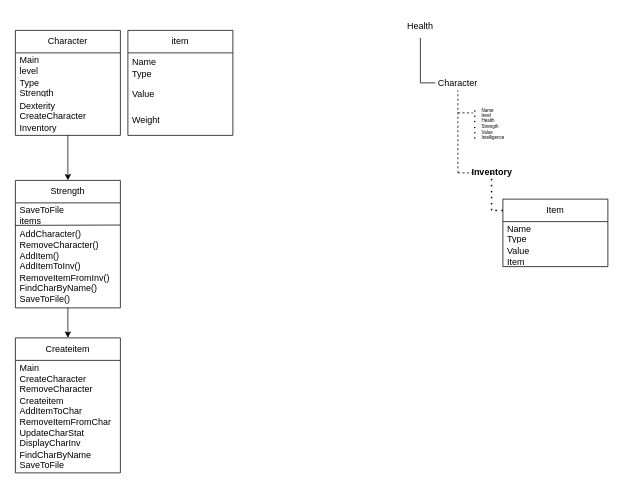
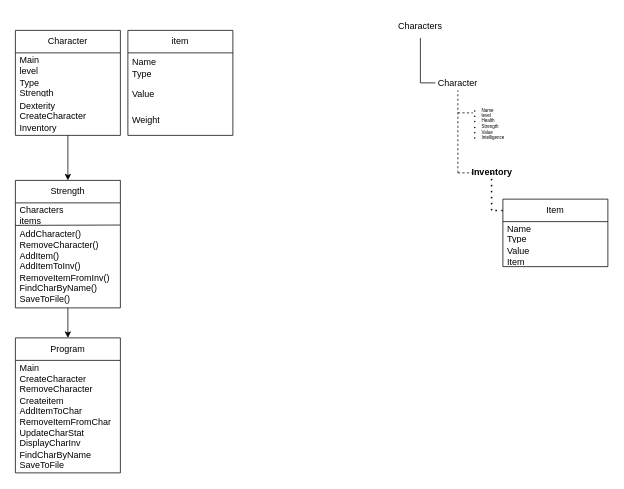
  <mxCell id="0" />
  <mxCell id="1" parent="0" />
  <mxCell id="2" style="edgeStyle=orthogonalEdgeStyle;rounded=0;orthogonalLoop=1;jettySize=auto;html=1;" edge="1" parent="1" source="3" target="11"><mxGeometry relative="1" as="geometry" /></mxCell>
  <mxCell id="3" value="Character" style="swimlane;fontStyle=0;childLayout=stackLayout;horizontal=1;startSize=30;horizontalStack=0;resizeParent=1;resizeParentMax=0;resizeLast=0;collapsible=1;marginBottom=0;whiteSpace=wrap;html=1;" vertex="1" parent="1"><mxGeometry x="20" y="40" width="140" height="140" as="geometry" /></mxCell>
  <mxCell id="4" value="&lt;div&gt;Main&lt;/div&gt;&lt;div&gt;level&lt;br&gt;&lt;/div&gt;" style="text;strokeColor=none;fillColor=none;align=left;verticalAlign=middle;spacingLeft=4;spacingRight=4;overflow=hidden;points=[[0,0.5],[1,0.5]];portConstraint=eastwest;rotatable=0;whiteSpace=wrap;html=1;" vertex="1" parent="3"><mxGeometry y="30" width="140" height="30" as="geometry" /></mxCell>
  <mxCell id="5" value="&lt;div&gt;Type&lt;/div&gt;&lt;div&gt;Strength&lt;/div&gt;" style="text;strokeColor=none;fillColor=none;align=left;verticalAlign=middle;spacingLeft=4;spacingRight=4;overflow=hidden;points=[[0,0.5],[1,0.5]];portConstraint=eastwest;rotatable=0;whiteSpace=wrap;html=1;" vertex="1" parent="3"><mxGeometry y="60" width="140" height="30" as="geometry" /></mxCell>
  <mxCell id="6" value="Dexterity&lt;br&gt;&lt;div&gt;CreateCharacter&lt;/div&gt;&lt;div&gt;Inventory&lt;br&gt;&lt;/div&gt;" style="text;strokeColor=none;fillColor=none;align=left;verticalAlign=middle;spacingLeft=4;spacingRight=4;overflow=hidden;points=[[0,0.5],[1,0.5]];portConstraint=eastwest;rotatable=0;whiteSpace=wrap;html=1;" vertex="1" parent="3"><mxGeometry y="90" width="140" height="50" as="geometry" /></mxCell>
  <mxCell id="7" value="item" style="swimlane;fontStyle=0;childLayout=stackLayout;horizontal=1;startSize=30;horizontalStack=0;resizeParent=1;resizeParentMax=0;resizeLast=0;collapsible=1;marginBottom=0;whiteSpace=wrap;html=1;" vertex="1" parent="1"><mxGeometry x="170" y="40" width="140" height="140" as="geometry" /></mxCell>
  <mxCell id="8" value="&lt;div&gt;Name&lt;/div&gt;&lt;div&gt;Type&lt;br&gt;&lt;/div&gt;" style="text;strokeColor=none;fillColor=none;align=left;verticalAlign=middle;spacingLeft=4;spacingRight=4;overflow=hidden;points=[[0,0.5],[1,0.5]];portConstraint=eastwest;rotatable=0;whiteSpace=wrap;html=1;" vertex="1" parent="7"><mxGeometry y="30" width="140" height="40" as="geometry" /></mxCell>
  <mxCell id="9" value="Value" style="text;strokeColor=none;fillColor=none;align=left;verticalAlign=middle;spacingLeft=4;spacingRight=4;overflow=hidden;points=[[0,0.5],[1,0.5]];portConstraint=eastwest;rotatable=0;whiteSpace=wrap;html=1;" vertex="1" parent="7"><mxGeometry y="70" width="140" height="30" as="geometry" /></mxCell>
  <mxCell id="10" value="Weight" style="text;strokeColor=none;fillColor=none;align=left;verticalAlign=middle;spacingLeft=4;spacingRight=4;overflow=hidden;points=[[0,0.5],[1,0.5]];portConstraint=eastwest;rotatable=0;whiteSpace=wrap;html=1;" vertex="1" parent="7"><mxGeometry y="100" width="140" height="40" as="geometry" /></mxCell>
  <mxCell id="11" value="Strength" style="swimlane;fontStyle=0;childLayout=stackLayout;horizontal=1;startSize=30;horizontalStack=0;resizeParent=1;resizeParentMax=0;resizeLast=0;collapsible=1;marginBottom=0;whiteSpace=wrap;html=1;" vertex="1" parent="1"><mxGeometry x="20" y="240" width="140" height="170" as="geometry" /></mxCell>
  <mxCell id="12" value="" style="endArrow=none;html=1;rounded=0;entryX=0.996;entryY=-0.004;entryDx=0;entryDy=0;entryPerimeter=0;" edge="1" parent="11" target="14"><mxGeometry width="50" height="50" relative="1" as="geometry"><mxPoint y="60" as="sourcePoint" /><mxPoint x="50" y="10" as="targetPoint" /></mxGeometry></mxCell>
- <mxCell id="13" value="&lt;div&gt;SaveToFile&lt;/div&gt;&lt;div&gt;items&lt;br&gt;&lt;/div&gt;" style="text;strokeColor=none;fillColor=none;align=left;verticalAlign=middle;spacingLeft=4;spacingRight=4;overflow=hidden;points=[[0,0.5],[1,0.5]];portConstraint=eastwest;rotatable=0;whiteSpace=wrap;html=1;" vertex="1" parent="11"><mxGeometry y="30" width="140" height="30" as="geometry" /></mxCell>
+ <mxCell id="13" value="&lt;div&gt;Characters&lt;/div&gt;&lt;div&gt;items&lt;br&gt;&lt;/div&gt;" style="text;strokeColor=none;fillColor=none;align=left;verticalAlign=middle;spacingLeft=4;spacingRight=4;overflow=hidden;points=[[0,0.5],[1,0.5]];portConstraint=eastwest;rotatable=0;whiteSpace=wrap;html=1;" vertex="1" parent="11"><mxGeometry y="30" width="140" height="30" as="geometry" /></mxCell>
  <mxCell id="14" value="&lt;div&gt;AddCharacter()&lt;/div&gt;&lt;div&gt;RemoveCharacter()&lt;/div&gt;&lt;div&gt;AddItem()&lt;/div&gt;&lt;div&gt;AddItemToInv()&lt;/div&gt;&lt;div&gt;RemoveItemFromInv()&lt;/div&gt;&lt;div&gt;FindCharByName()&lt;/div&gt;&lt;div&gt;SaveToFile()&lt;br&gt;&lt;/div&gt;" style="text;strokeColor=none;fillColor=none;align=left;verticalAlign=middle;spacingLeft=4;spacingRight=4;overflow=hidden;points=[[0,0.5],[1,0.5]];portConstraint=eastwest;rotatable=0;whiteSpace=wrap;html=1;" vertex="1" parent="11"><mxGeometry y="60" width="140" height="110" as="geometry" /></mxCell>
- <mxCell id="15" value="Createitem" style="swimlane;fontStyle=0;childLayout=stackLayout;horizontal=1;startSize=30;horizontalStack=0;resizeParent=1;resizeParentMax=0;resizeLast=0;collapsible=1;marginBottom=0;whiteSpace=wrap;html=1;" vertex="1" parent="1"><mxGeometry x="20" y="450" width="140" height="180" as="geometry" /></mxCell>
+ <mxCell id="15" value="Program" style="swimlane;fontStyle=0;childLayout=stackLayout;horizontal=1;startSize=30;horizontalStack=0;resizeParent=1;resizeParentMax=0;resizeLast=0;collapsible=1;marginBottom=0;whiteSpace=wrap;html=1;" vertex="1" parent="1"><mxGeometry x="20" y="450" width="140" height="180" as="geometry" /></mxCell>
  <mxCell id="16" value="&lt;div&gt;Main&lt;/div&gt;&lt;div&gt;CreateCharacter&lt;br&gt;RemoveCharacter&lt;br&gt;Createitem&lt;/div&gt;&lt;div&gt;AddItemToChar&lt;/div&gt;&lt;div&gt;RemoveItemFromChar&lt;/div&gt;&lt;div&gt;UpdateCharStat&lt;/div&gt;&lt;div&gt;DisplayCharInv&lt;/div&gt;&lt;div&gt;FindCharByName&lt;/div&gt;&lt;div&gt;SaveToFile&lt;br&gt;&lt;/div&gt;" style="text;strokeColor=none;fillColor=none;align=left;verticalAlign=middle;spacingLeft=4;spacingRight=4;overflow=hidden;points=[[0,0.5],[1,0.5]];portConstraint=eastwest;rotatable=0;whiteSpace=wrap;html=1;" vertex="1" parent="15"><mxGeometry y="30" width="140" height="150" as="geometry" /></mxCell>
  <mxCell id="17" style="edgeStyle=orthogonalEdgeStyle;rounded=0;orthogonalLoop=1;jettySize=auto;html=1;" edge="1" parent="1" source="14" target="15"><mxGeometry relative="1" as="geometry"><Array as="points"><mxPoint x="90" y="440" /><mxPoint x="90" y="440" /></Array></mxGeometry></mxCell>
- <mxCell id="18" value="Health" style="text;html=1;align=center;verticalAlign=middle;whiteSpace=wrap;rounded=0;" vertex="1" parent="1"><mxGeometry x="530" y="20" width="60" height="30" as="geometry" /></mxCell>
+ <mxCell id="18" value="Characters" style="text;html=1;align=center;verticalAlign=middle;whiteSpace=wrap;rounded=0;" vertex="1" parent="1"><mxGeometry x="530" y="20" width="60" height="30" as="geometry" /></mxCell>
  <mxCell id="19" value="" style="endArrow=none;html=1;rounded=0;" edge="1" parent="1"><mxGeometry width="50" height="50" relative="1" as="geometry"><mxPoint x="560" y="110" as="sourcePoint" /><mxPoint x="560" y="50" as="targetPoint" /></mxGeometry></mxCell>
  <mxCell id="20" value="Character" style="text;html=1;align=center;verticalAlign=middle;whiteSpace=wrap;rounded=0;" vertex="1" parent="1"><mxGeometry x="580" y="95" width="60" height="30" as="geometry" /></mxCell>
  <mxCell id="21" value="" style="endArrow=none;html=1;rounded=0;entryX=0;entryY=0.5;entryDx=0;entryDy=0;" edge="1" parent="1" target="20"><mxGeometry width="50" height="50" relative="1" as="geometry"><mxPoint x="560" y="110" as="sourcePoint" /><mxPoint x="610" y="65" as="targetPoint" /></mxGeometry></mxCell>
  <mxCell id="22" value="" style="endArrow=none;dashed=1;html=1;rounded=0;" edge="1" parent="1"><mxGeometry width="50" height="50" relative="1" as="geometry"><mxPoint x="610" y="230" as="sourcePoint" /><mxPoint x="610" y="120" as="targetPoint" /></mxGeometry></mxCell>
  <mxCell id="23" value="" style="endArrow=none;dashed=1;html=1;rounded=0;" edge="1" parent="1"><mxGeometry width="50" height="50" relative="1" as="geometry"><mxPoint x="610" y="150" as="sourcePoint" /><mxPoint x="630" y="150" as="targetPoint" /></mxGeometry></mxCell>
  <mxCell id="24" value="&lt;ul style=&quot;font-size: 6px;&quot;&gt;&lt;li style=&quot;font-size: 6px;&quot;&gt;Name&lt;br style=&quot;font-size: 6px;&quot;&gt;&lt;/li&gt;&lt;li style=&quot;font-size: 6px;&quot;&gt;level&lt;br style=&quot;font-size: 6px;&quot;&gt;&lt;/li&gt;&lt;li style=&quot;font-size: 6px;&quot;&gt;Health&lt;/li&gt;&lt;li style=&quot;font-size: 6px;&quot;&gt;Strength&lt;/li&gt;&lt;li style=&quot;font-size: 6px;&quot;&gt;Value&lt;/li&gt;&lt;li style=&quot;font-size: 6px;&quot;&gt;Intelligence&lt;br style=&quot;font-size: 6px;&quot;&gt;&lt;/li&gt;&lt;/ul&gt;" style="text;strokeColor=none;fillColor=none;html=1;whiteSpace=wrap;verticalAlign=middle;overflow=hidden;fontSize=6;" vertex="1" parent="1"><mxGeometry x="600" y="110" width="110" height="110" as="geometry" /></mxCell>
  <mxCell id="25" value="" style="endArrow=none;dashed=1;html=1;rounded=0;" edge="1" parent="1"><mxGeometry width="50" height="50" relative="1" as="geometry"><mxPoint x="610" y="230" as="sourcePoint" /><mxPoint x="630" y="230" as="targetPoint" /></mxGeometry></mxCell>
  <mxCell id="26" value="&lt;font style=&quot;font-size: 12px;&quot;&gt;Inventory&lt;/font&gt;" style="text;strokeColor=none;fillColor=none;html=1;fontSize=24;fontStyle=1;verticalAlign=middle;align=center;" vertex="1" parent="1"><mxGeometry x="627.5" y="210" width="55" height="30" as="geometry" /></mxCell>
  <mxCell id="27" value="" style="endArrow=none;dashed=1;html=1;dashPattern=1 3;strokeWidth=2;rounded=0;" edge="1" parent="1"><mxGeometry width="50" height="50" relative="1" as="geometry"><mxPoint x="655" y="280" as="sourcePoint" /><mxPoint x="654.86" y="230" as="targetPoint" /></mxGeometry></mxCell>
  <mxCell id="28" value="" style="endArrow=none;dashed=1;html=1;dashPattern=1 3;strokeWidth=2;rounded=0;" edge="1" parent="1"><mxGeometry width="50" height="50" relative="1" as="geometry"><mxPoint x="660" y="280" as="sourcePoint" /><mxPoint x="680" y="280" as="targetPoint" /></mxGeometry></mxCell>
  <mxCell id="29" value="Item" style="swimlane;fontStyle=0;childLayout=stackLayout;horizontal=1;startSize=30;horizontalStack=0;resizeParent=1;resizeParentMax=0;resizeLast=0;collapsible=1;marginBottom=0;whiteSpace=wrap;html=1;" vertex="1" parent="1"><mxGeometry x="670" y="265" width="140" height="90" as="geometry" /></mxCell>
  <mxCell id="30" value="&lt;div&gt;Name&lt;/div&gt;&lt;div&gt;Type&lt;br&gt;&lt;/div&gt;" style="text;strokeColor=none;fillColor=none;align=left;verticalAlign=middle;spacingLeft=4;spacingRight=4;overflow=hidden;points=[[0,0.5],[1,0.5]];portConstraint=eastwest;rotatable=0;whiteSpace=wrap;html=1;" vertex="1" parent="29"><mxGeometry y="30" width="140" height="30" as="geometry" /></mxCell>
  <mxCell id="31" value="Value&lt;br&gt;Item" style="text;strokeColor=none;fillColor=none;align=left;verticalAlign=middle;spacingLeft=4;spacingRight=4;overflow=hidden;points=[[0,0.5],[1,0.5]];portConstraint=eastwest;rotatable=0;whiteSpace=wrap;html=1;" vertex="1" parent="29"><mxGeometry y="60" width="140" height="30" as="geometry" /></mxCell>
